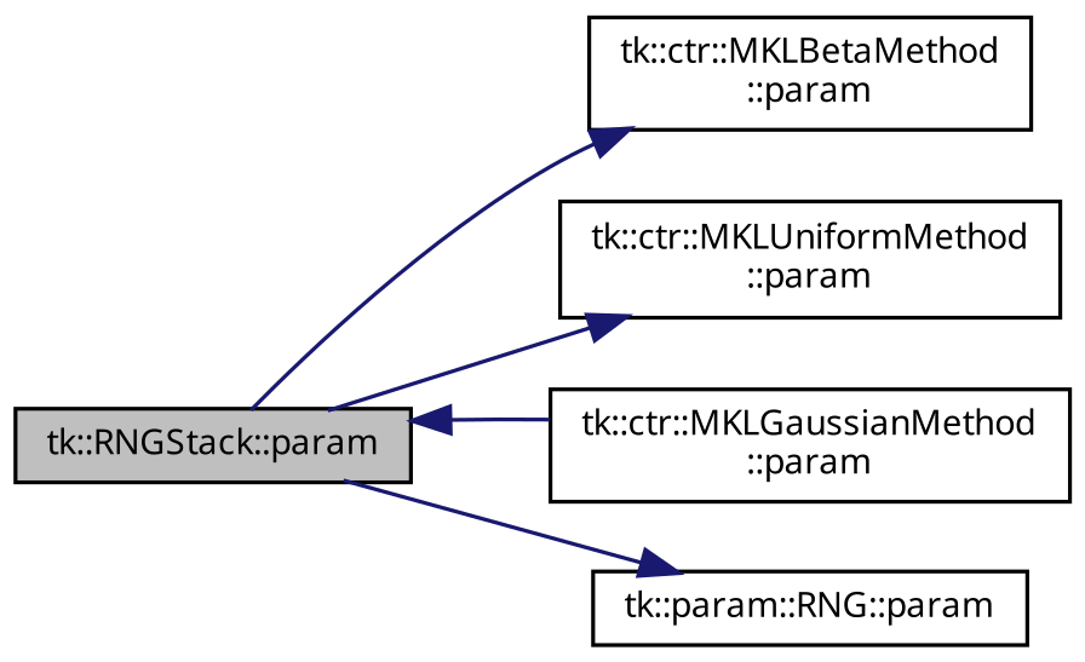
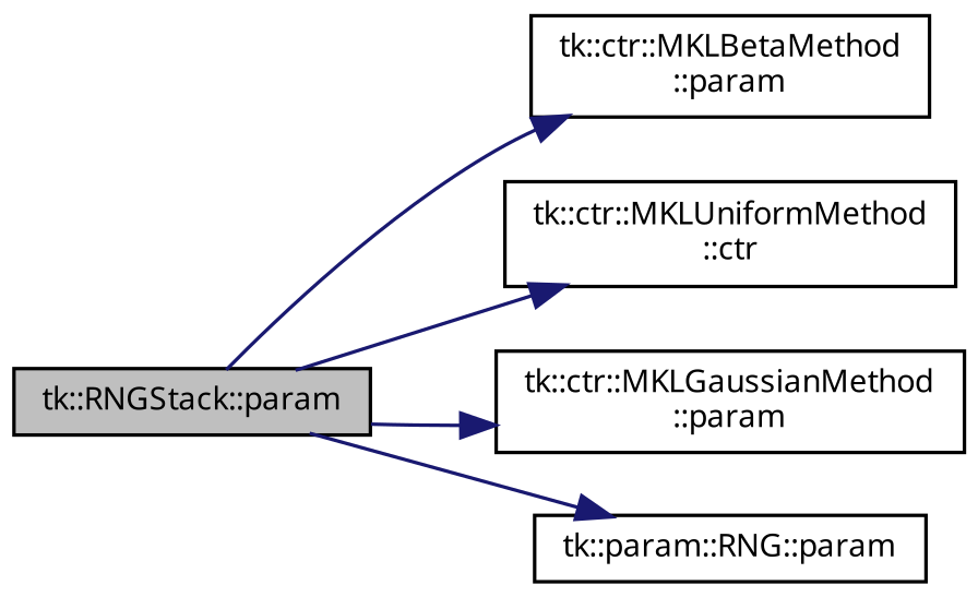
  digraph {
    rankdir=LR
    node [color=black fontname="sans-serif" fontsize=9 shape=record]
    edge [color=midnightblue fontname="sans-serif" fontsize=9 labelfontname="sans-serif" labelfontsize=9 style=solid]
    n1 [fillcolor=grey75 fontcolor=black height=0.2 label="tk::RNGStack::param" style=filled width=0.4]
    n2 [height=0.2 label="tk::ctr::MKLBetaMethod\l::param" width=0.4]
-   n3 [height=0.2 label="tk::ctr::MKLUniformMethod\l::param" width=0.4]
+   n3 [height=0.2 label="tk::ctr::MKLUniformMethod\l::ctr" width=0.4]
    n4 [height=0.2 label="tk::ctr::MKLGaussianMethod\l::param" width=0.4]
    n5 [height=0.2 label="tk::param::RNG::param" width=0.4]
    n1 -> n2
    n1 -> n3
-   n4 -> n1
+   n1 -> n4
    n1 -> n5
  }
